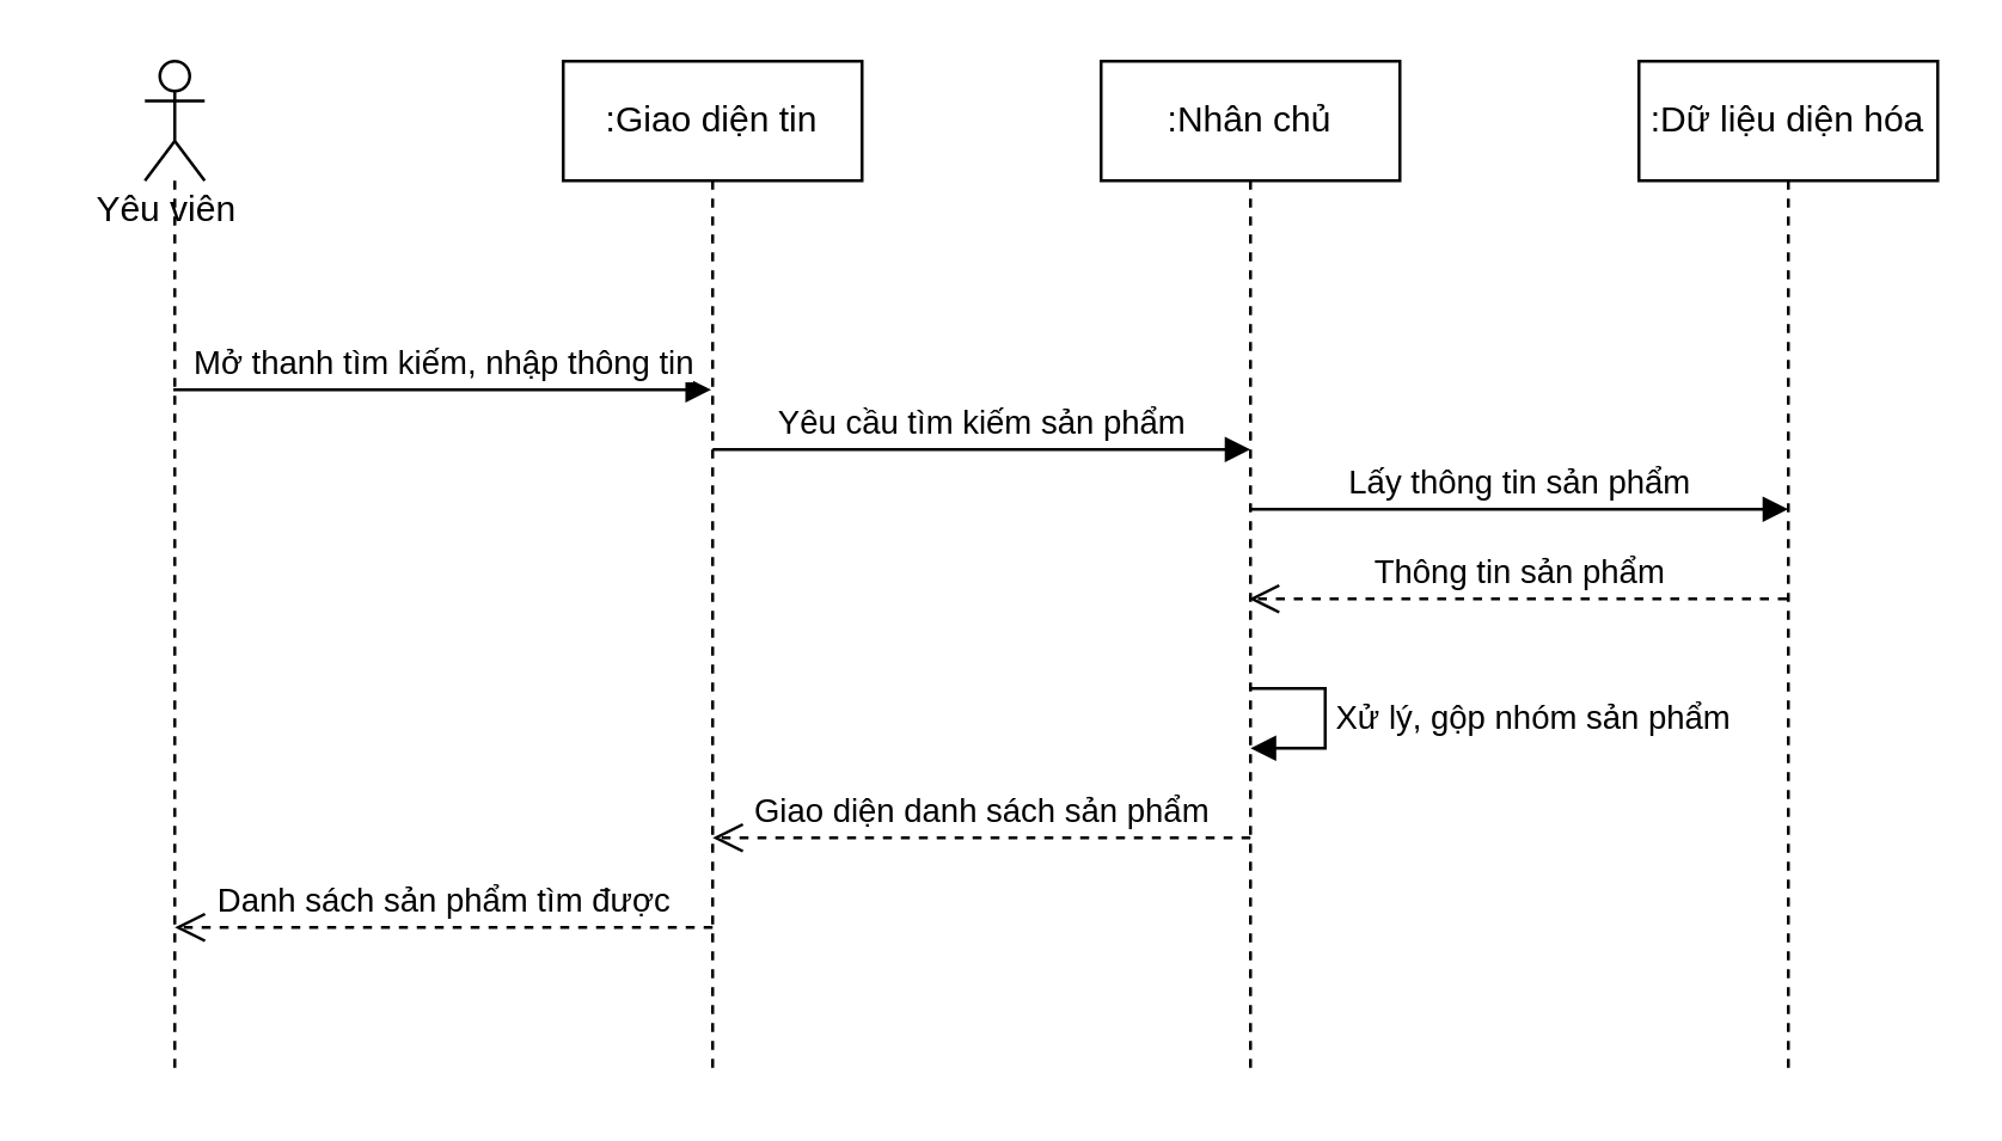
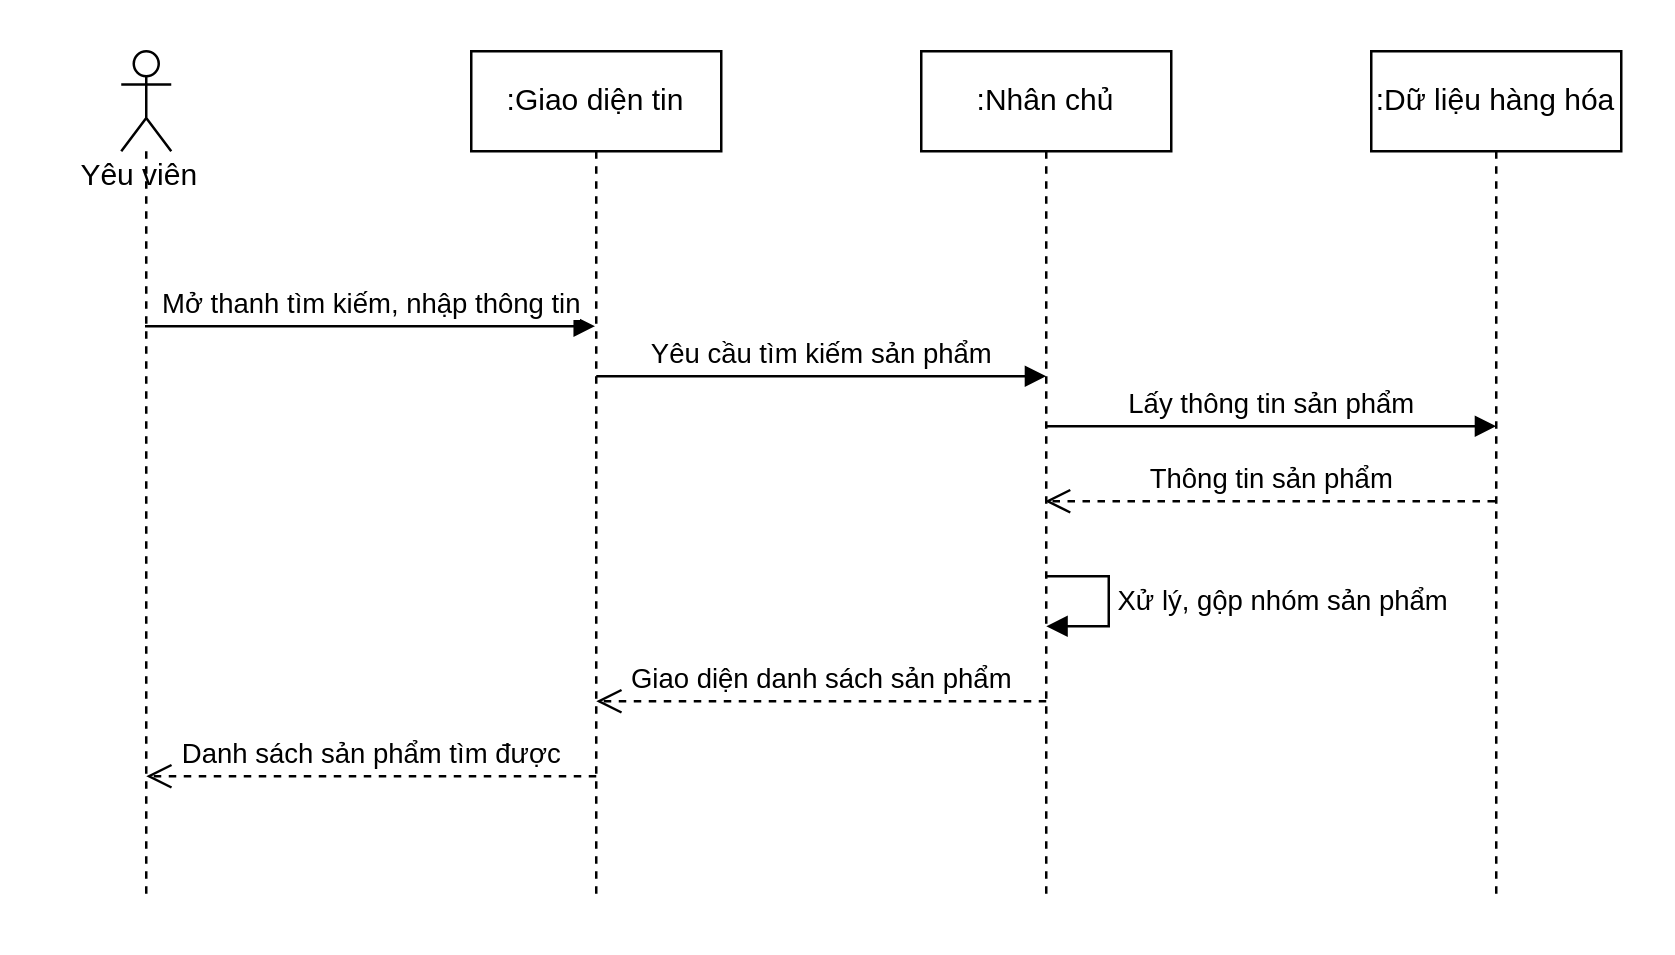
  <mxCell id="0" />
  <mxCell id="1" parent="0" />
  <mxCell id="2" value="" style="shape=umlLifeline;participant=umlActor;perimeter=lifelinePerimeter;whiteSpace=wrap;html=1;container=1;collapsible=0;recursiveResize=0;verticalAlign=top;spacingTop=36;outlineConnect=0;" vertex="1" parent="1"><mxGeometry x="48" y="20" width="20" height="340" as="geometry" /></mxCell>
  <mxCell id="3" value="Yêu viên" style="text;html=1;align=center;verticalAlign=middle;resizable=0;points=[];autosize=1;strokeColor=none;fillColor=none;" vertex="1" parent="1"><mxGeometry x="20" y="60" width="70" height="20" as="geometry" /></mxCell>
  <mxCell id="4" value=":Giao diện tin" style="shape=umlLifeline;perimeter=lifelinePerimeter;whiteSpace=wrap;html=1;container=1;collapsible=0;recursiveResize=0;outlineConnect=0;" vertex="1" parent="1"><mxGeometry x="188" y="20" width="100" height="340" as="geometry" /></mxCell>
  <mxCell id="5" value=":Nhân chủ" style="shape=umlLifeline;perimeter=lifelinePerimeter;whiteSpace=wrap;html=1;container=1;collapsible=0;recursiveResize=0;outlineConnect=0;" vertex="1" parent="1"><mxGeometry x="368" y="20" width="100" height="340" as="geometry" /></mxCell>
  <mxCell id="6" value="Xử lý, gộp nhóm sản phẩm" style="edgeStyle=orthogonalEdgeStyle;html=1;align=left;spacingLeft=2;endArrow=block;rounded=0;entryX=1;entryY=0;" edge="1" parent="5"><mxGeometry relative="1" as="geometry"><mxPoint x="50" y="210" as="sourcePoint" /><Array as="points"><mxPoint x="75" y="210" /></Array><mxPoint x="50" y="230" as="targetPoint" /></mxGeometry></mxCell>
  <mxCell id="7" value="Danh sách sản phẩm tìm được" style="html=1;verticalAlign=bottom;endArrow=open;dashed=1;endSize=8;rounded=0;" edge="1" parent="5"><mxGeometry relative="1" as="geometry"><mxPoint x="-130" y="290" as="sourcePoint" /><mxPoint x="-310" y="290" as="targetPoint" /><Array as="points"><mxPoint x="-249.5" y="290" /></Array></mxGeometry></mxCell>
  <mxCell id="8" value="Giao diện danh sách sản phẩm" style="html=1;verticalAlign=bottom;endArrow=open;dashed=1;endSize=8;rounded=0;" edge="1" parent="5"><mxGeometry relative="1" as="geometry"><mxPoint x="50" y="260" as="sourcePoint" /><mxPoint x="-130" y="260" as="targetPoint" /><Array as="points"><mxPoint x="-69.5" y="260" /></Array></mxGeometry></mxCell>
- <mxCell id="9" value=":Dữ liệu diện hóa" style="shape=umlLifeline;perimeter=lifelinePerimeter;whiteSpace=wrap;html=1;container=1;collapsible=0;recursiveResize=0;outlineConnect=0;" vertex="1" parent="1"><mxGeometry x="548" y="20" width="100" height="340" as="geometry" /></mxCell>
+ <mxCell id="9" value=":Dữ liệu hàng hóa" style="shape=umlLifeline;perimeter=lifelinePerimeter;whiteSpace=wrap;html=1;container=1;collapsible=0;recursiveResize=0;outlineConnect=0;" vertex="1" parent="1"><mxGeometry x="548" y="20" width="100" height="340" as="geometry" /></mxCell>
  <mxCell id="10" value="Mở thanh tìm kiếm, nhập thông tin" style="html=1;verticalAlign=bottom;endArrow=block;rounded=0;" edge="1" parent="1"><mxGeometry width="80" relative="1" as="geometry"><mxPoint x="57.5" y="130" as="sourcePoint" /><mxPoint x="237.5" y="130" as="targetPoint" /><Array as="points"><mxPoint x="188" y="130" /></Array></mxGeometry></mxCell>
  <mxCell id="11" value="Yêu cầu tìm kiếm sản phẩm" style="html=1;verticalAlign=bottom;endArrow=block;rounded=0;" edge="1" parent="1"><mxGeometry width="80" relative="1" as="geometry"><mxPoint x="238" y="150" as="sourcePoint" /><mxPoint x="418" y="150" as="targetPoint" /><Array as="points"><mxPoint x="368.5" y="150" /></Array></mxGeometry></mxCell>
  <mxCell id="12" value="Lấy thông tin sản phẩm" style="html=1;verticalAlign=bottom;endArrow=block;rounded=0;" edge="1" parent="1"><mxGeometry width="80" relative="1" as="geometry"><mxPoint x="418" y="170" as="sourcePoint" /><mxPoint x="598" y="170" as="targetPoint" /><Array as="points"><mxPoint x="548.5" y="170" /></Array></mxGeometry></mxCell>
  <mxCell id="13" value="Thông tin sản phẩm" style="html=1;verticalAlign=bottom;endArrow=open;dashed=1;endSize=8;rounded=0;" edge="1" parent="1"><mxGeometry relative="1" as="geometry"><mxPoint x="597.5" y="200" as="sourcePoint" /><mxPoint x="417.5" y="200" as="targetPoint" /><Array as="points"><mxPoint x="478" y="200" /></Array></mxGeometry></mxCell>
